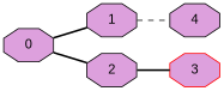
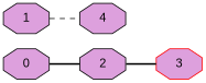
  graph {
    fontname="Liberation Sans"
    rankdir=LR
    node [color=black fillcolor=plum fontname="Liberation Sans" shape=octagon style=filled]
    edge [fontname="Liberation Sans" style=bold]
    0
    1
    2
    4
    3 [color=red]
-   0 -- 1
    0 -- 2
    1 -- 4 [style=dashed]
    2 -- 3
  }
